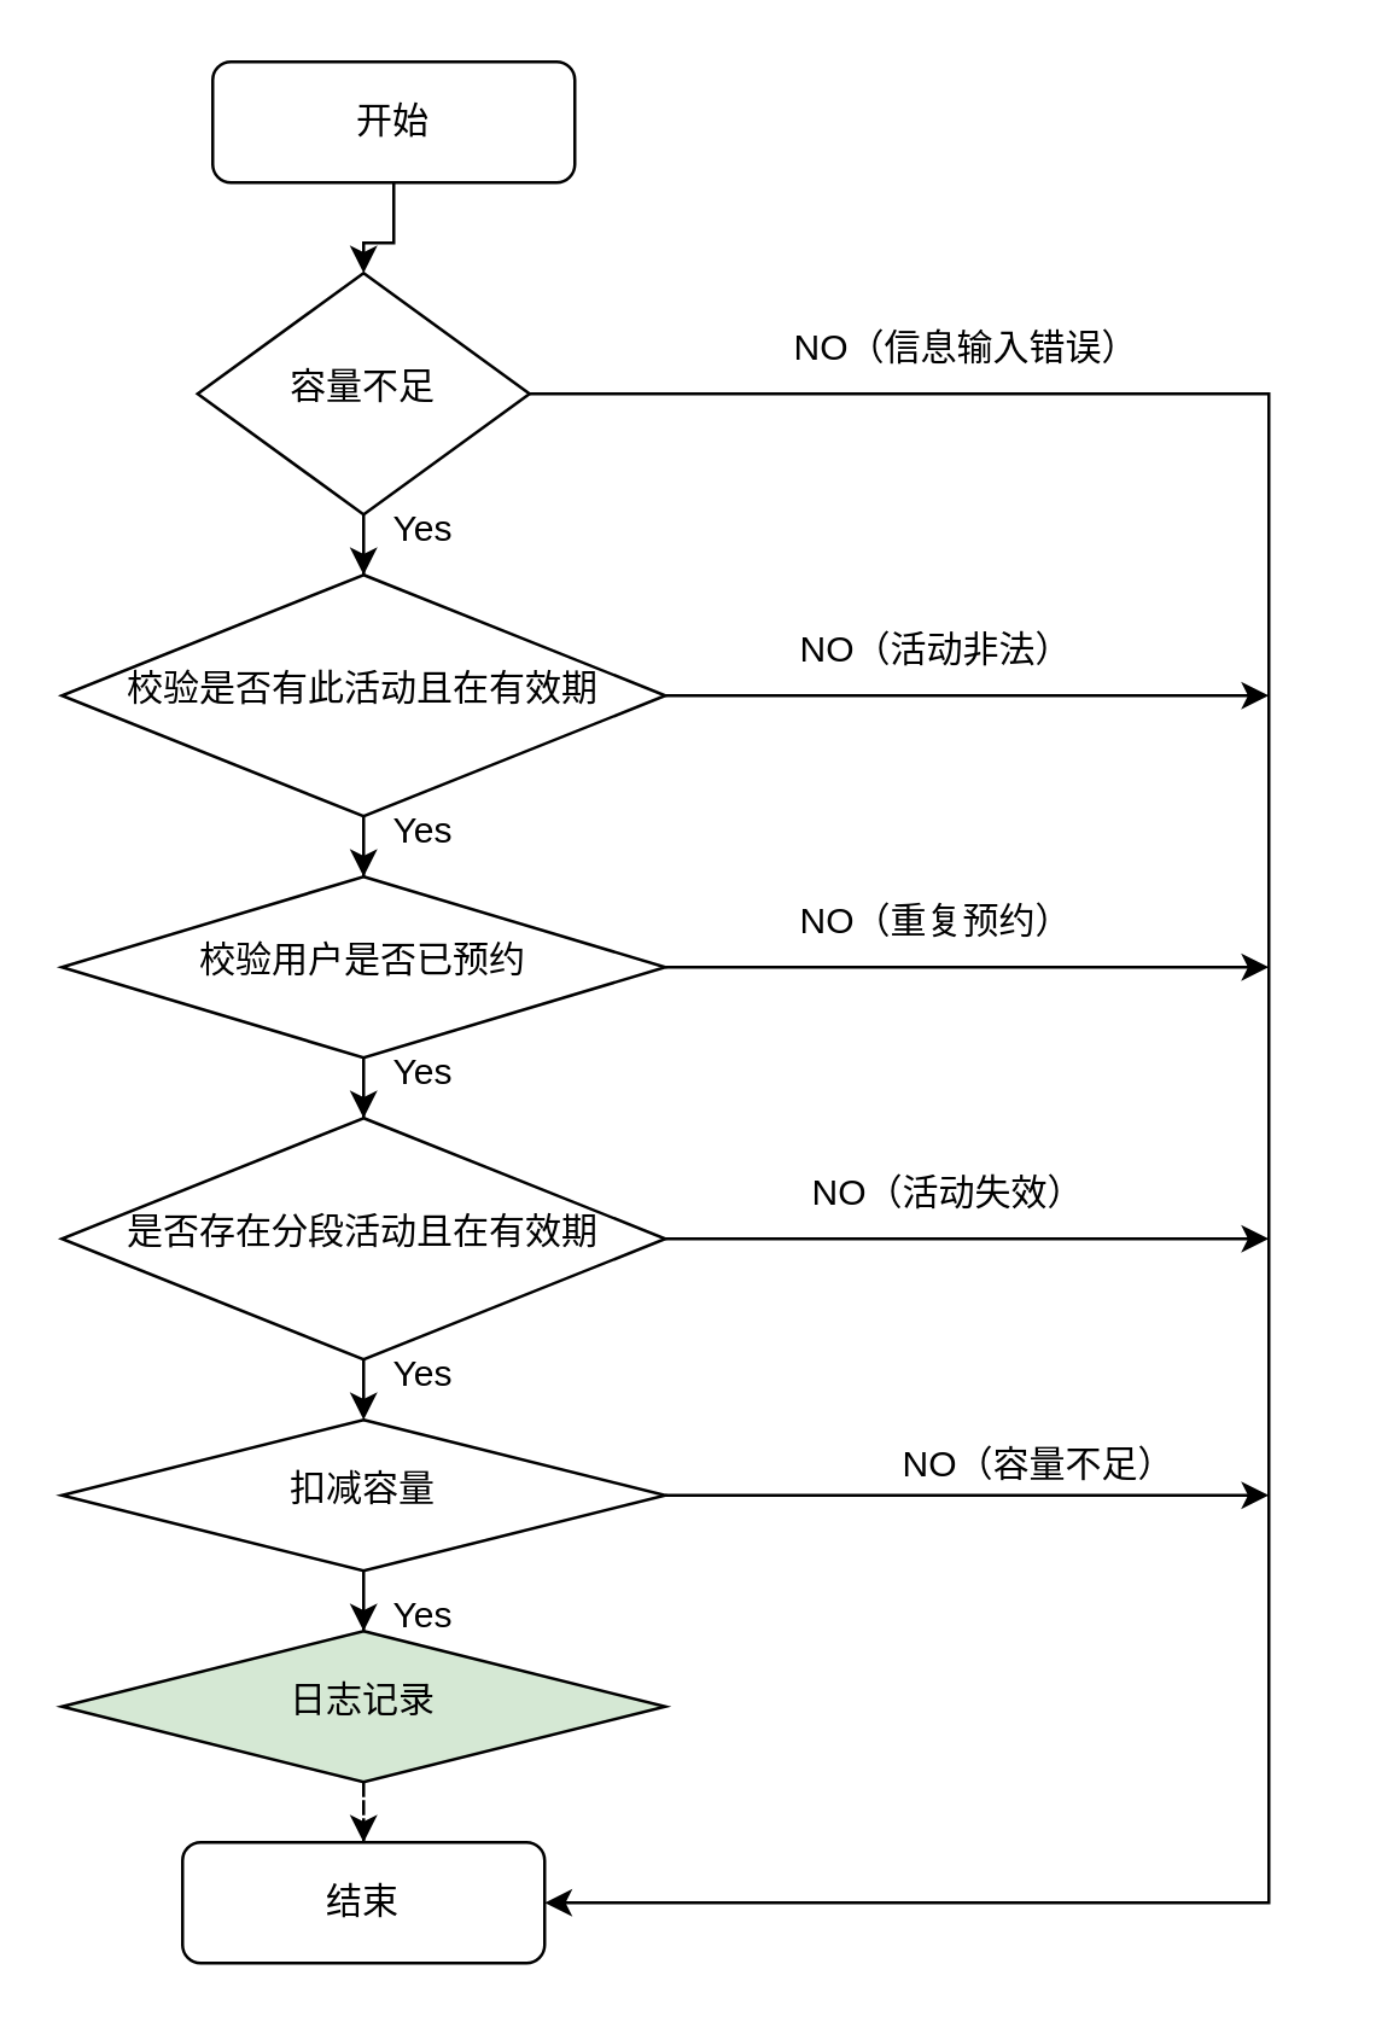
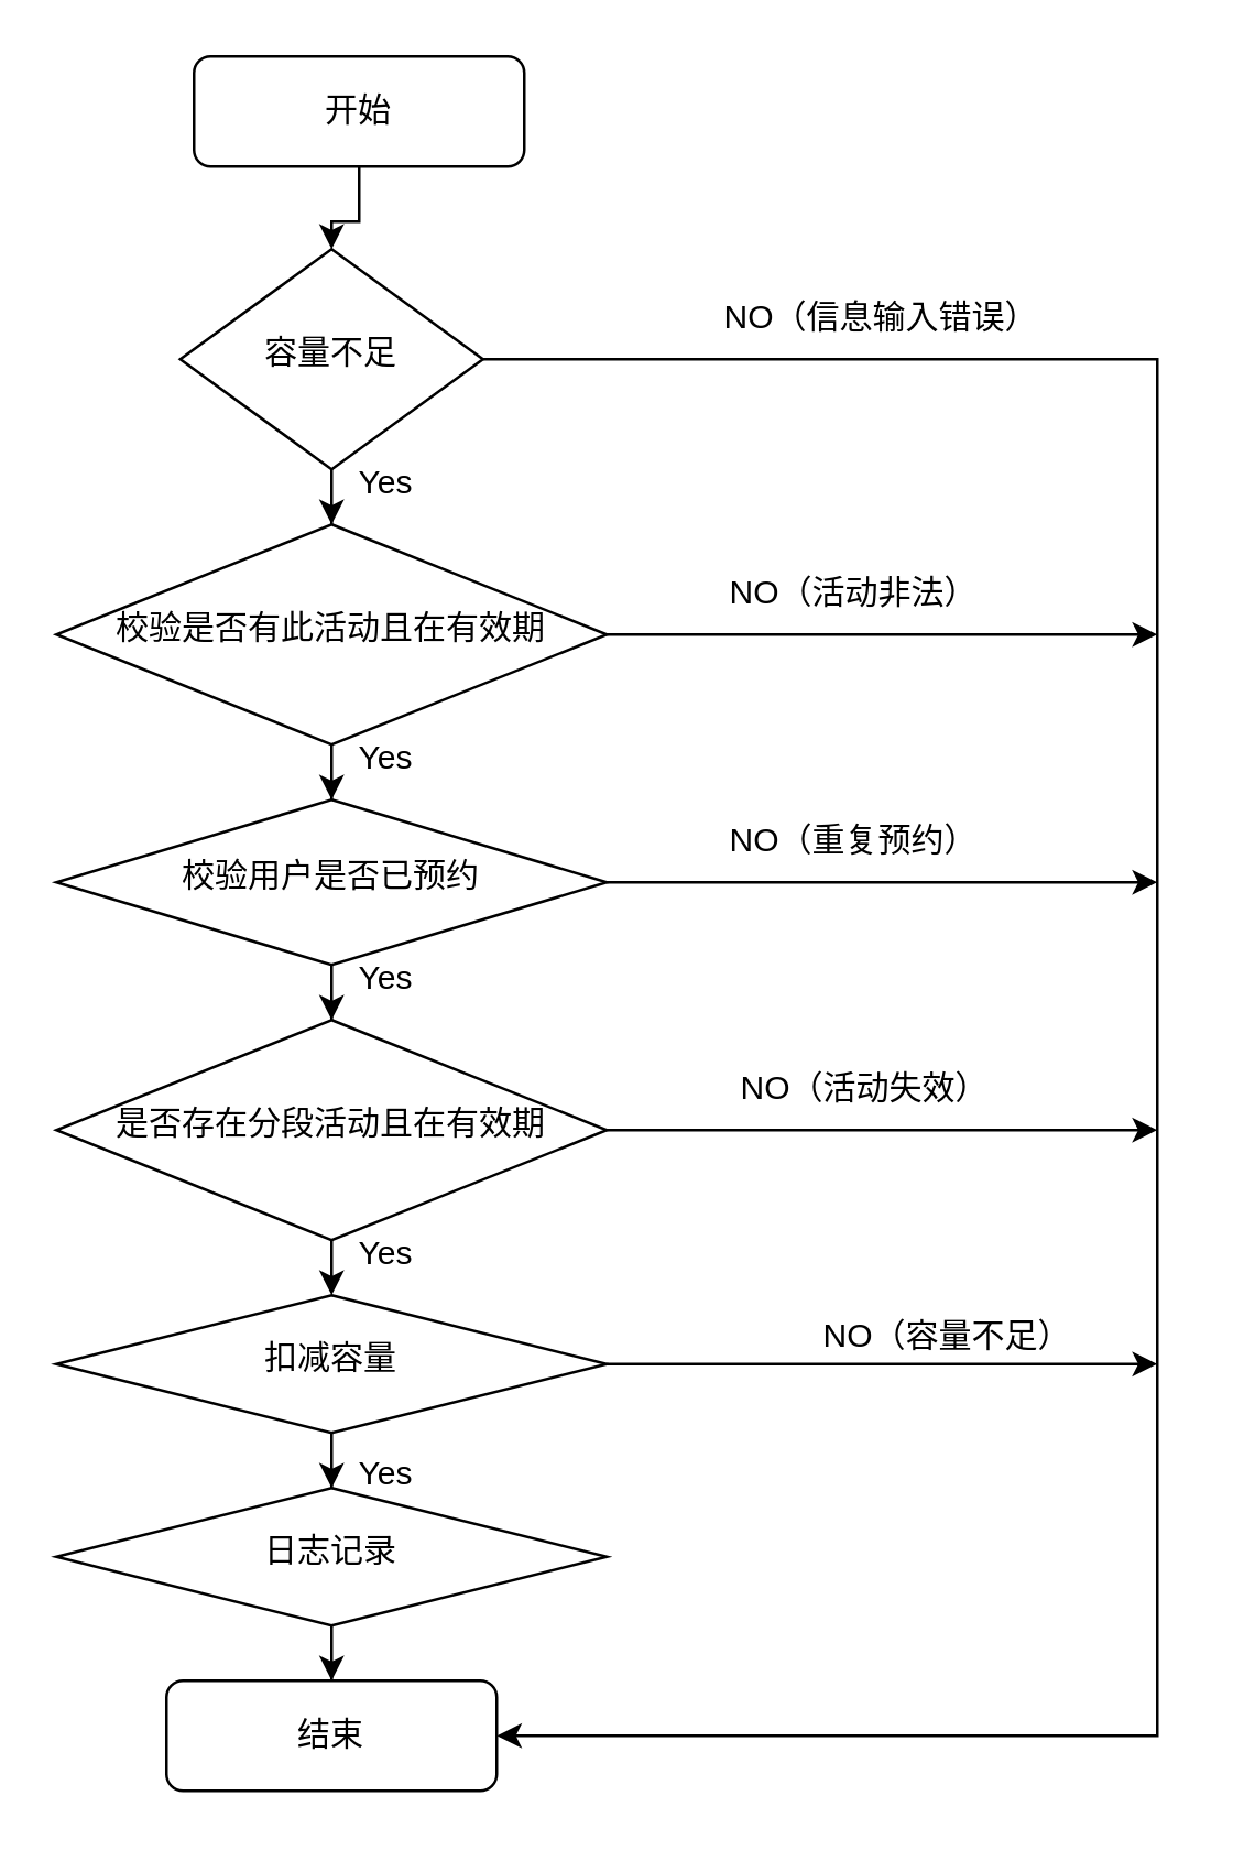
  <mxCell id="0" />
  <mxCell id="1" parent="0" />
  <mxCell id="2" style="edgeStyle=orthogonalEdgeStyle;rounded=0;orthogonalLoop=1;jettySize=auto;html=1;entryX=0.5;entryY=0;entryDx=0;entryDy=0;" parent="1" source="3" target="6" edge="1"><mxGeometry relative="1" as="geometry" /></mxCell>
  <mxCell id="3" value="开始" style="rounded=1;whiteSpace=wrap;html=1;fontSize=12;glass=0;strokeWidth=1;shadow=0;" parent="1" vertex="1"><mxGeometry x="70" y="20" width="120" height="40" as="geometry" /></mxCell>
  <mxCell id="4" style="edgeStyle=orthogonalEdgeStyle;rounded=0;orthogonalLoop=1;jettySize=auto;html=1;" parent="1" source="6" target="9" edge="1"><mxGeometry relative="1" as="geometry" /></mxCell>
  <mxCell id="5" style="edgeStyle=orthogonalEdgeStyle;rounded=0;orthogonalLoop=1;jettySize=auto;html=1;entryX=1;entryY=0.5;entryDx=0;entryDy=0;" parent="1" source="6" target="10" edge="1"><mxGeometry relative="1" as="geometry"><mxPoint x="330" y="710" as="targetPoint" /><Array as="points"><mxPoint x="420" y="130" /><mxPoint x="420" y="630" /></Array></mxGeometry></mxCell>
  <mxCell id="6" value="容量不足" style="rhombus;whiteSpace=wrap;html=1;shadow=0;fontFamily=Helvetica;fontSize=12;align=center;strokeWidth=1;spacing=6;spacingTop=-4;" parent="1" vertex="1"><mxGeometry x="65" y="90" width="110" height="80" as="geometry" /></mxCell>
  <mxCell id="7" style="edgeStyle=orthogonalEdgeStyle;rounded=0;orthogonalLoop=1;jettySize=auto;html=1;" parent="1" source="9" target="16" edge="1"><mxGeometry relative="1" as="geometry" /></mxCell>
  <mxCell id="8" style="edgeStyle=orthogonalEdgeStyle;rounded=0;orthogonalLoop=1;jettySize=auto;html=1;" parent="1" source="9" edge="1"><mxGeometry relative="1" as="geometry"><mxPoint x="420" y="230" as="targetPoint" /></mxGeometry></mxCell>
  <mxCell id="9" value="校验是否有此活动且在有效期" style="rhombus;whiteSpace=wrap;html=1;shadow=0;fontFamily=Helvetica;fontSize=12;align=center;strokeWidth=1;spacing=6;spacingTop=-4;" parent="1" vertex="1"><mxGeometry x="20" y="190" width="200" height="80" as="geometry" /></mxCell>
  <mxCell id="10" value="结束" style="rounded=1;whiteSpace=wrap;html=1;fontSize=12;glass=0;strokeWidth=1;shadow=0;" parent="1" vertex="1"><mxGeometry x="60" y="610" width="120" height="40" as="geometry" /></mxCell>
  <mxCell id="11" style="edgeStyle=orthogonalEdgeStyle;rounded=0;orthogonalLoop=1;jettySize=auto;html=1;exitX=0.5;exitY=1;exitDx=0;exitDy=0;entryX=0.5;entryY=0;entryDx=0;entryDy=0;" parent="1" source="13" edge="1"><mxGeometry relative="1" as="geometry"><mxPoint x="120" y="470" as="targetPoint" /></mxGeometry></mxCell>
  <mxCell id="12" style="edgeStyle=orthogonalEdgeStyle;rounded=0;orthogonalLoop=1;jettySize=auto;html=1;" parent="1" source="13" edge="1"><mxGeometry relative="1" as="geometry"><mxPoint x="420" y="410" as="targetPoint" /></mxGeometry></mxCell>
  <mxCell id="13" value="是否存在分段活动且在有效期" style="rhombus;whiteSpace=wrap;html=1;shadow=0;fontFamily=Helvetica;fontSize=12;align=center;strokeWidth=1;spacing=6;spacingTop=-4;" parent="1" vertex="1"><mxGeometry x="20" y="370" width="200" height="80" as="geometry" /></mxCell>
  <mxCell id="14" style="edgeStyle=orthogonalEdgeStyle;rounded=0;orthogonalLoop=1;jettySize=auto;html=1;entryX=0.5;entryY=0;entryDx=0;entryDy=0;" parent="1" source="16" target="13" edge="1"><mxGeometry relative="1" as="geometry" /></mxCell>
  <mxCell id="15" style="edgeStyle=orthogonalEdgeStyle;rounded=0;orthogonalLoop=1;jettySize=auto;html=1;" parent="1" source="16" edge="1"><mxGeometry relative="1" as="geometry"><mxPoint x="420" y="320" as="targetPoint" /></mxGeometry></mxCell>
  <mxCell id="16" value="校验用户是否已预约" style="rhombus;whiteSpace=wrap;html=1;shadow=0;fontFamily=Helvetica;fontSize=12;align=center;strokeWidth=1;spacing=6;spacingTop=-4;" parent="1" vertex="1"><mxGeometry x="20" y="290" width="200" height="60" as="geometry" /></mxCell>
  <mxCell id="17" style="edgeStyle=orthogonalEdgeStyle;rounded=0;orthogonalLoop=1;jettySize=auto;html=1;" parent="1" source="19" target="21" edge="1"><mxGeometry relative="1" as="geometry" /></mxCell>
  <mxCell id="18" style="edgeStyle=orthogonalEdgeStyle;rounded=0;orthogonalLoop=1;jettySize=auto;html=1;exitX=1;exitY=0.5;exitDx=0;exitDy=0;" edge="1" parent="1" source="19"><mxGeometry relative="1" as="geometry"><mxPoint x="420" y="495" as="targetPoint" /></mxGeometry></mxCell>
  <mxCell id="19" value="扣减容量" style="rhombus;whiteSpace=wrap;html=1;shadow=0;fontFamily=Helvetica;fontSize=12;align=center;strokeWidth=1;spacing=6;spacingTop=-4;" parent="1" vertex="1"><mxGeometry x="20" y="470" width="200" height="50" as="geometry" /></mxCell>
- <mxCell id="20" style="edgeStyle=orthogonalEdgeStyle;rounded=0;orthogonalLoop=1;jettySize=auto;html=1;entryX=0.5;entryY=0;entryDx=0;entryDy=0;dashed=1;" parent="1" source="21" target="10" edge="1"><mxGeometry relative="1" as="geometry" /></mxCell>
- <mxCell id="21" value="日志记录" style="rhombus;whiteSpace=wrap;html=1;shadow=0;fontFamily=Helvetica;fontSize=12;align=center;strokeWidth=1;spacing=6;spacingTop=-4;fillColor=#d5e8d4;" parent="1" vertex="1"><mxGeometry x="20" y="540" width="200" height="50" as="geometry" /></mxCell>
+ <mxCell id="20" style="edgeStyle=orthogonalEdgeStyle;rounded=0;orthogonalLoop=1;jettySize=auto;html=1;entryX=0.5;entryY=0;entryDx=0;entryDy=0;" parent="1" source="21" target="10" edge="1"><mxGeometry relative="1" as="geometry" /></mxCell>
+ <mxCell id="21" value="日志记录" style="rhombus;whiteSpace=wrap;html=1;shadow=0;fontFamily=Helvetica;fontSize=12;align=center;strokeWidth=1;spacing=6;spacingTop=-4;" parent="1" vertex="1"><mxGeometry x="20" y="540" width="200" height="50" as="geometry" /></mxCell>
  <mxCell id="22" value="Yes" style="text;html=1;strokeColor=none;fillColor=none;align=center;verticalAlign=middle;whiteSpace=wrap;rounded=0;" parent="1" vertex="1"><mxGeometry x="110" y="160" width="60" height="30" as="geometry" /></mxCell>
  <mxCell id="23" value="Yes" style="text;html=1;strokeColor=none;fillColor=none;align=center;verticalAlign=middle;whiteSpace=wrap;rounded=0;" parent="1" vertex="1"><mxGeometry x="110" y="260" width="60" height="30" as="geometry" /></mxCell>
  <mxCell id="24" value="Yes" style="text;html=1;strokeColor=none;fillColor=none;align=center;verticalAlign=middle;whiteSpace=wrap;rounded=0;" parent="1" vertex="1"><mxGeometry x="110" y="340" width="60" height="30" as="geometry" /></mxCell>
  <mxCell id="25" value="Yes" style="text;html=1;strokeColor=none;fillColor=none;align=center;verticalAlign=middle;whiteSpace=wrap;rounded=0;" parent="1" vertex="1"><mxGeometry x="110" y="440" width="60" height="30" as="geometry" /></mxCell>
  <mxCell id="26" value="Yes" style="text;html=1;strokeColor=none;fillColor=none;align=center;verticalAlign=middle;whiteSpace=wrap;rounded=0;" parent="1" vertex="1"><mxGeometry x="110" y="520" width="60" height="30" as="geometry" /></mxCell>
  <mxCell id="27" value="NO（信息输入错误）" style="text;html=1;strokeColor=none;fillColor=none;align=center;verticalAlign=middle;whiteSpace=wrap;rounded=0;" parent="1" vertex="1"><mxGeometry x="240" y="100" width="160" height="30" as="geometry" /></mxCell>
  <mxCell id="28" value="NO（活动非法）" style="text;html=1;strokeColor=none;fillColor=none;align=center;verticalAlign=middle;whiteSpace=wrap;rounded=0;" parent="1" vertex="1"><mxGeometry x="230" y="200" width="160" height="30" as="geometry" /></mxCell>
  <mxCell id="29" value="NO（重复预约）" style="text;html=1;strokeColor=none;fillColor=none;align=center;verticalAlign=middle;whiteSpace=wrap;rounded=0;" parent="1" vertex="1"><mxGeometry x="230" y="290" width="160" height="30" as="geometry" /></mxCell>
  <mxCell id="30" value="NO（活动失效）" style="text;html=1;strokeColor=none;fillColor=none;align=center;verticalAlign=middle;whiteSpace=wrap;rounded=0;" parent="1" vertex="1"><mxGeometry x="234" y="380" width="160" height="30" as="geometry" /></mxCell>
  <mxCell id="31" value="NO（容量不足）" style="text;html=1;strokeColor=none;fillColor=none;align=center;verticalAlign=middle;whiteSpace=wrap;rounded=0;" parent="1" vertex="1"><mxGeometry x="254" y="470" width="180" height="30" as="geometry" /></mxCell>
